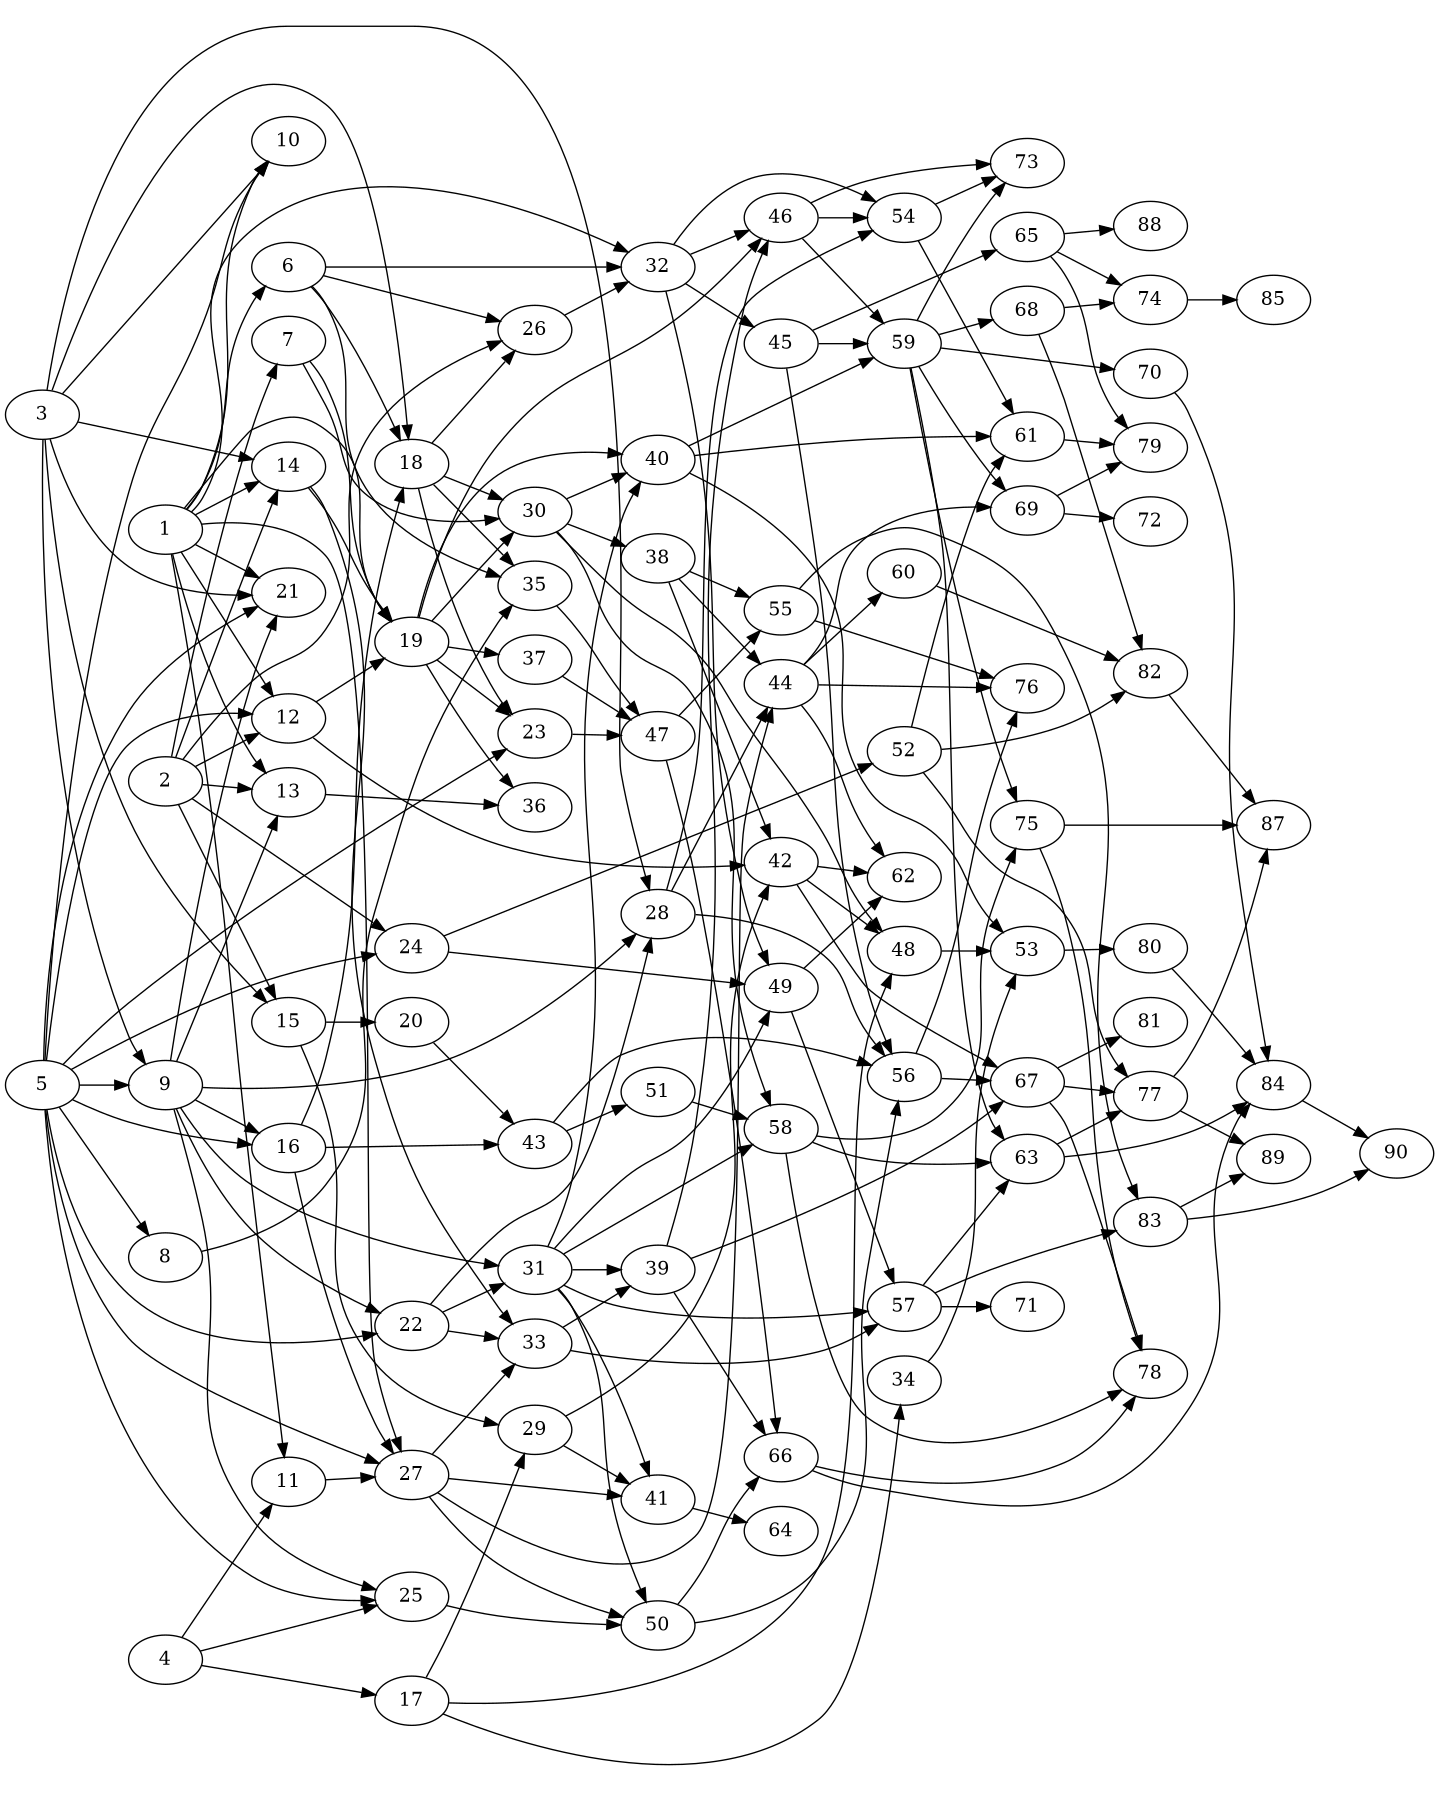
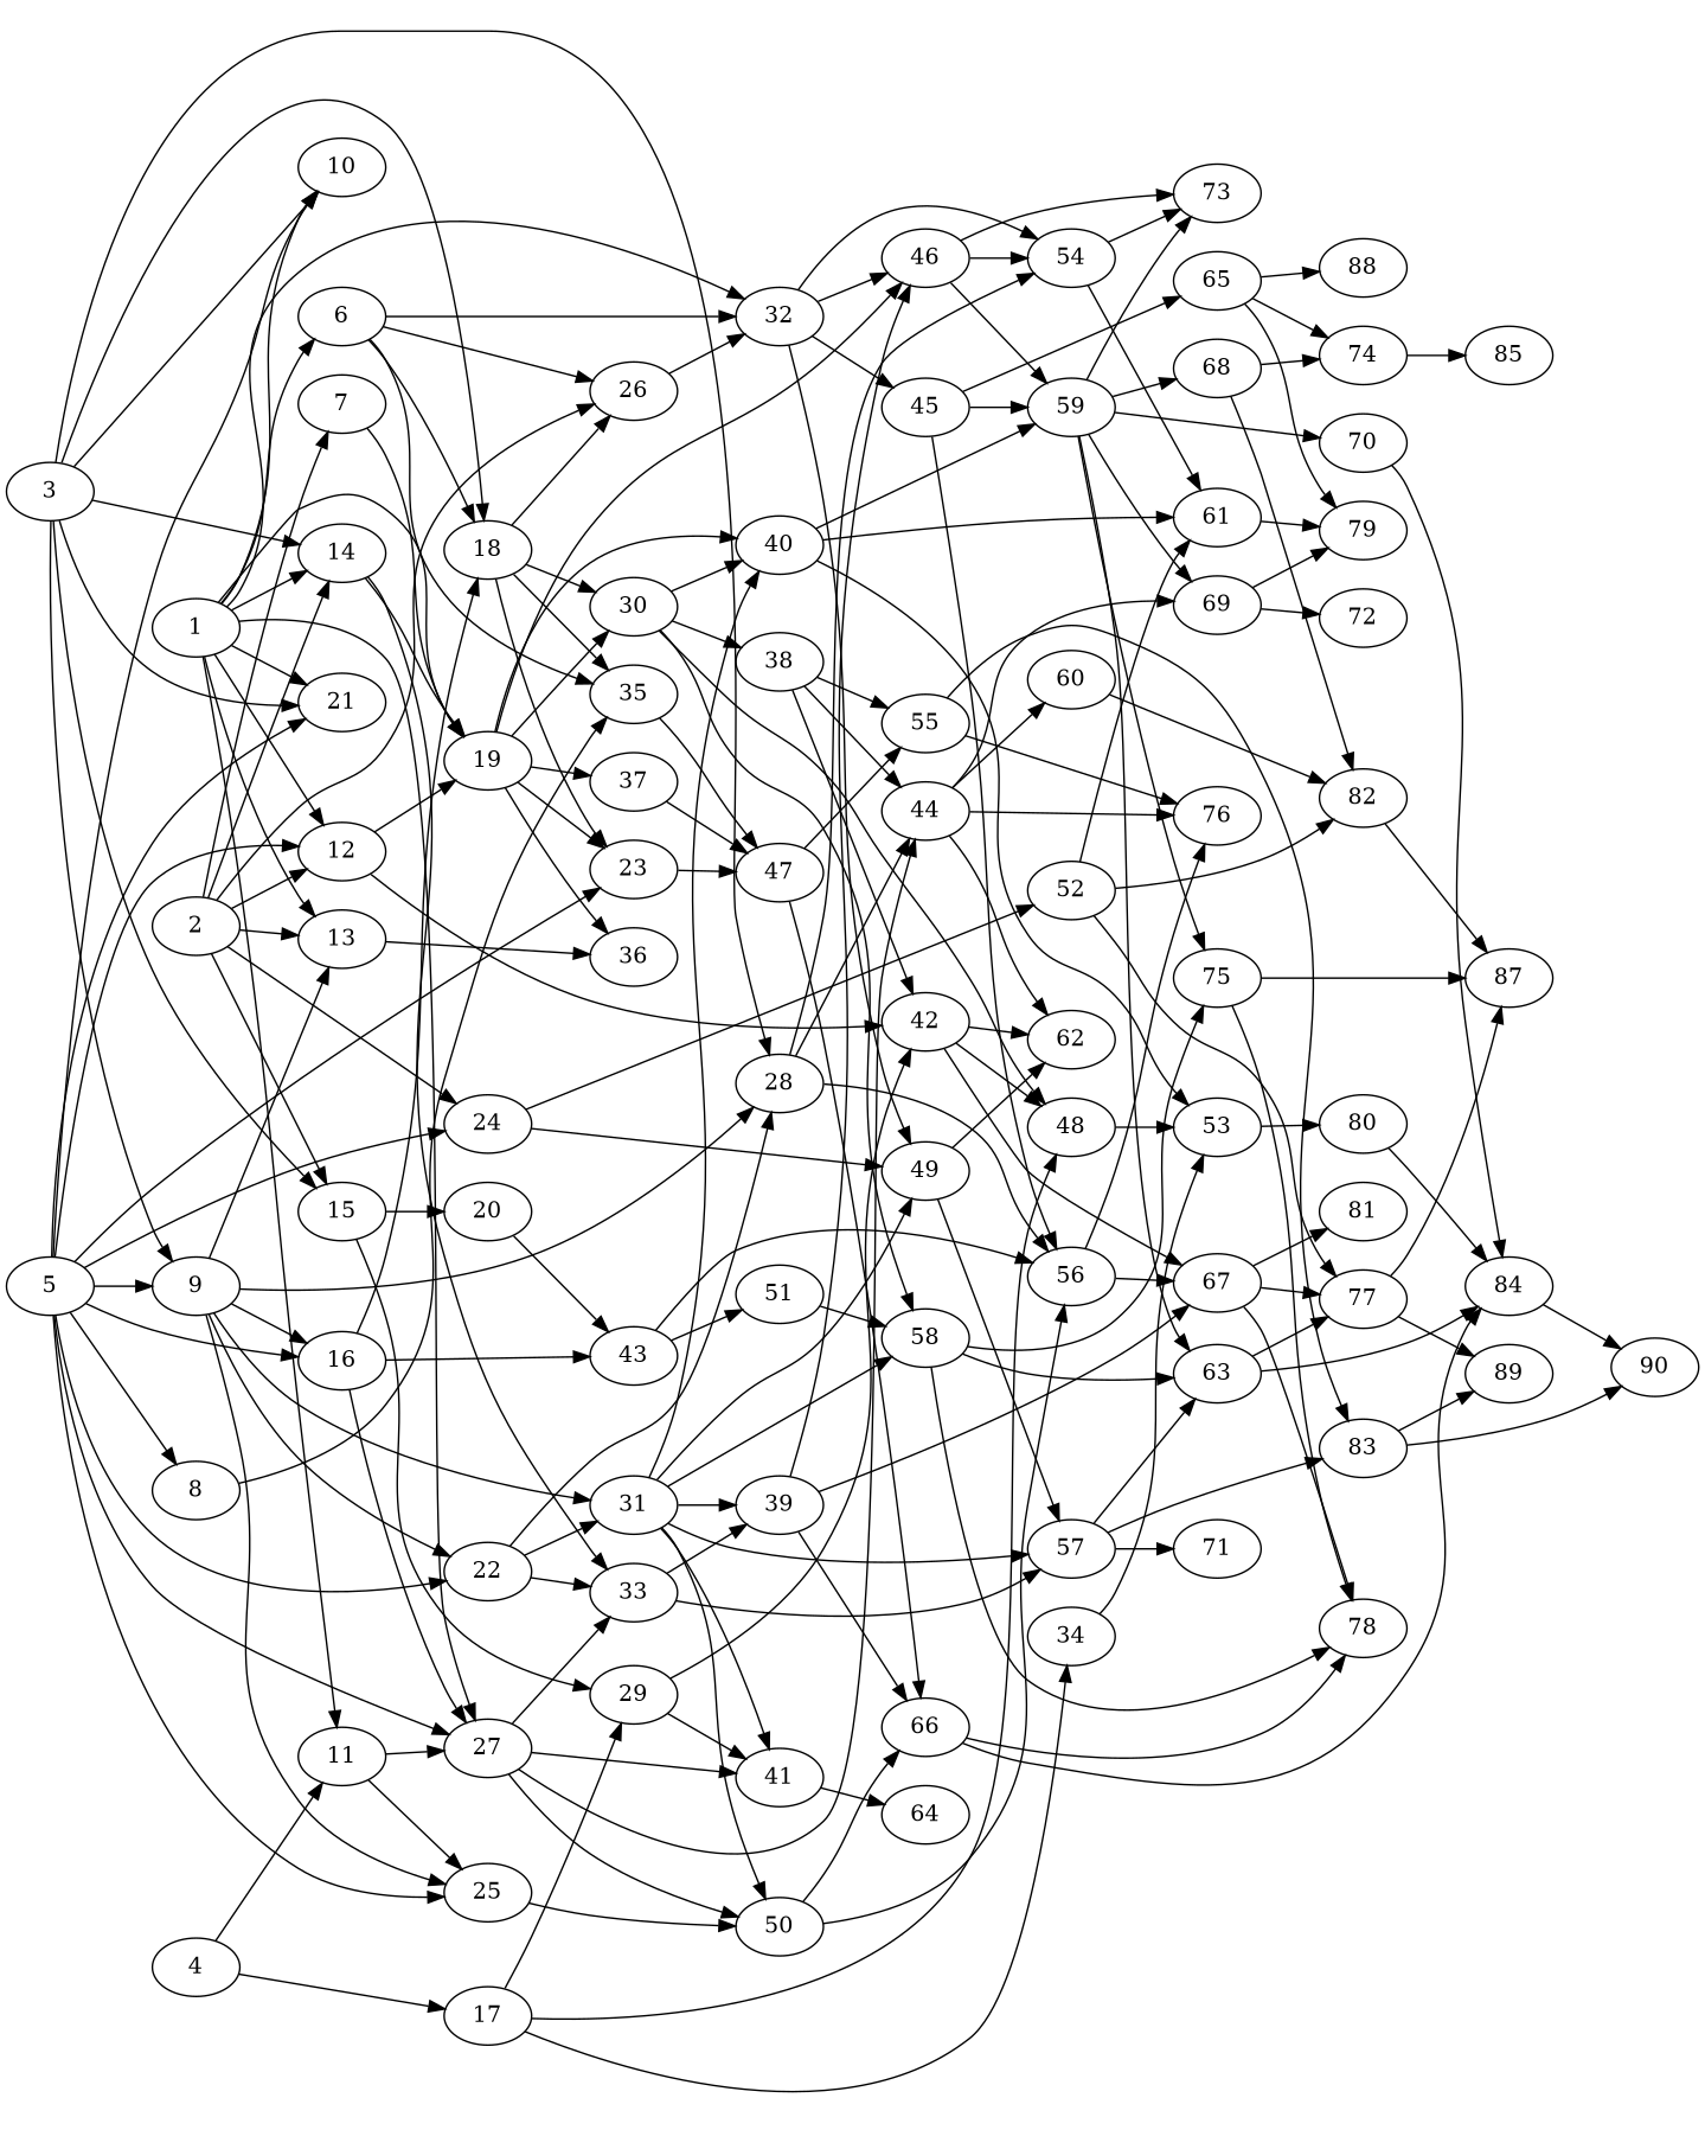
  digraph {
    rankdir=LR
    node [alpha=0.09]
    1 [alpha=0.12]
    6 [alpha=0.08]
    10 [alpha=0.17]
    11 [alpha=0.01]
    12 [alpha=0.06]
    13 [alpha=0.10]
    14
    19 [alpha=0.11]
    21
    27 [alpha=0.10]
    32
    26 [alpha=0.16]
    18 [alpha=0.18]
    35 [alpha=0.03]
    42 [alpha=0.05]
    36 [alpha=0.14]
    33 [alpha=0.19]
    23 [alpha=0.08]
    30 [alpha=0.15]
    37 [alpha=0.17]
    40 [alpha=0.05]
    46 [alpha=0.08]
    50 [alpha=0.05]
    41 [alpha=0.08]
    44 [alpha=0.00]
    49 [alpha=0.17]
    54 [alpha=0.16]
    45 [alpha=0.07]
    47 [alpha=0.00]
    48
    67 [alpha=0.05]
    62 [alpha=0.04]
    39 [alpha=0.08]
    57 [alpha=0.16]
    38 [alpha=0.18]
    58 [alpha=0.16]
    53 [alpha=0.07]
    59 [alpha=0.10]
    61 [alpha=0.01]
    73 [alpha=0.12]
    56 [alpha=0.03]
    66 [alpha=0.12]
    64 [alpha=0.07]
    60 [alpha=0.20]
    69 [alpha=0.17]
    76 [alpha=0.20]
    65 [alpha=0.19]
    2 [alpha=0.07]
    7 [alpha=0.10]
    15 [alpha=0.11]
    24 [alpha=0.05]
    20 [alpha=0.08]
    29 [alpha=0.10]
    43 [alpha=0.03]
    52 [alpha=0.03]
    51 [alpha=0.05]
    77 [alpha=0.05]
    82 [alpha=0.00]
    3 [alpha=0.15]
    9 [alpha=0.03]
    28 [alpha=0.14]
    25 [alpha=0.01]
    16
    22 [alpha=0.04]
    31 [alpha=0.07]
    4 [alpha=0.17]
    17
    34 [alpha=0.03]
    5 [alpha=0.02]
    8 [alpha=0.07]
    55 [alpha=0.12]
    63 [alpha=0.14]
    75 [alpha=0.02]
    78
    83 [alpha=0.02]
    71 [alpha=0.04]
    81 [alpha=0.14]
    80 [alpha=0.18]
    68 [alpha=0.13]
    70 [alpha=0.05]
    79 [alpha=0.08]
    84
    87 [alpha=0.16]
    89 [alpha=0.19]
    72 [alpha=0.07]
    90 [alpha=0.19]
    74
    88 [alpha=0.12]
    85
    1 -> 6
    1 -> 10
    1 -> 11
    1 -> 12
    1 -> 13
    1 -> 14
    1 -> 19
    1 -> 21
    1 -> 27
    1 -> 32
    6 -> 32
    6 -> 26
    6 -> 18
    6 -> 35
    11 -> 27
    12 -> 19
    12 -> 42
    13 -> 36
    14 -> 19
    14 -> 33
    19 -> 36
    19 -> 23
    19 -> 30
    19 -> 37
    19 -> 40
    19 -> 46
    27 -> 33
    27 -> 50
    27 -> 41
    27 -> 44
    32 -> 46
    32 -> 49
    32 -> 54
    32 -> 45
    26 -> 32
    18 -> 26
    18 -> 35
    18 -> 23
    18 -> 30
    35 -> 47
    42 -> 48
    42 -> 67
    42 -> 62
    33 -> 39
    33 -> 57
    23 -> 47
    30 -> 40
    30 -> 48
    30 -> 38
    30 -> 58
    37 -> 47
    40 -> 53
    40 -> 59
    40 -> 61
    46 -> 54
    46 -> 59
    46 -> 73
    50 -> 56
    50 -> 66
    41 -> 64
    44 -> 62
    44 -> 60
    44 -> 69
    44 -> 76
    49 -> 62
    49 -> 57
    54 -> 61
    54 -> 73
    45 -> 59
    45 -> 56
    45 -> 65
    47 -> 66
    47 -> 55
    48 -> 53
    67 -> 77
    67 -> 78
    67 -> 81
    39 -> 46
    39 -> 67
    39 -> 66
    57 -> 63
    57 -> 83
    57 -> 71
    38 -> 42
    38 -> 44
    38 -> 55
    58 -> 63
    58 -> 75
    58 -> 78
    53 -> 80
    59 -> 73
    59 -> 69
    59 -> 63
    59 -> 75
    59 -> 68
    59 -> 70
    61 -> 79
    56 -> 67
    56 -> 76
    66 -> 78
    66 -> 84
    60 -> 82
    69 -> 79
    69 -> 72
    65 -> 79
    65 -> 74
    65 -> 88
    2 -> 12
    2 -> 13
    2 -> 14
    2 -> 26
    2 -> 7
    2 -> 15
    2 -> 24
    7 -> 19
-   7 -> 30
    15 -> 20
    15 -> 29
    24 -> 49
    24 -> 52
    20 -> 43
    29 -> 42
    29 -> 41
    43 -> 56
    43 -> 51
    52 -> 61
    52 -> 77
    52 -> 82
    51 -> 58
    77 -> 87
    77 -> 89
    82 -> 87
    3 -> 10
    3 -> 14
    3 -> 21
    3 -> 18
    3 -> 15
    3 -> 9
    3 -> 28
    9 -> 13
-   9 -> 21
    9 -> 28
    9 -> 25
    9 -> 16
    9 -> 22
    9 -> 31
    28 -> 44
    28 -> 54
    28 -> 56
    25 -> 50
    16 -> 27
    16 -> 18
    16 -> 43
    22 -> 33
    22 -> 28
    22 -> 31
    31 -> 40
    31 -> 50
    31 -> 41
    31 -> 49
    31 -> 39
    31 -> 57
    31 -> 58
    4 -> 11
-   4 -> 25
+   11 -> 25
    4 -> 17
    17 -> 48
    17 -> 29
    17 -> 34
    34 -> 53
    5 -> 10
    5 -> 12
    5 -> 21
    5 -> 27
    5 -> 23
    5 -> 24
    5 -> 9
    5 -> 25
    5 -> 16
    5 -> 22
    5 -> 8
    8 -> 35
    55 -> 76
    55 -> 83
    63 -> 77
    63 -> 84
    75 -> 78
    75 -> 87
    83 -> 89
    83 -> 90
    80 -> 84
    68 -> 82
    68 -> 74
    70 -> 84
    84 -> 90
    74 -> 85
  }
